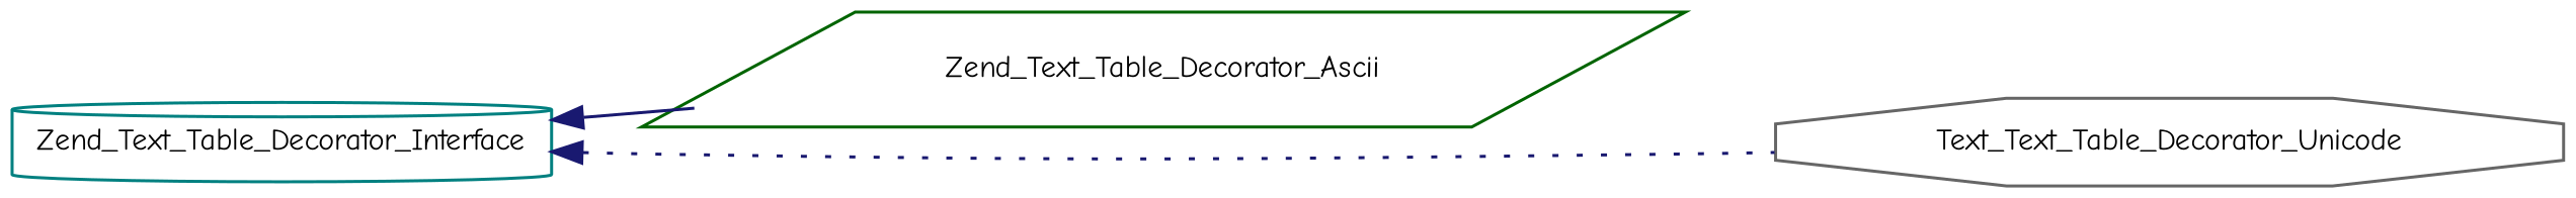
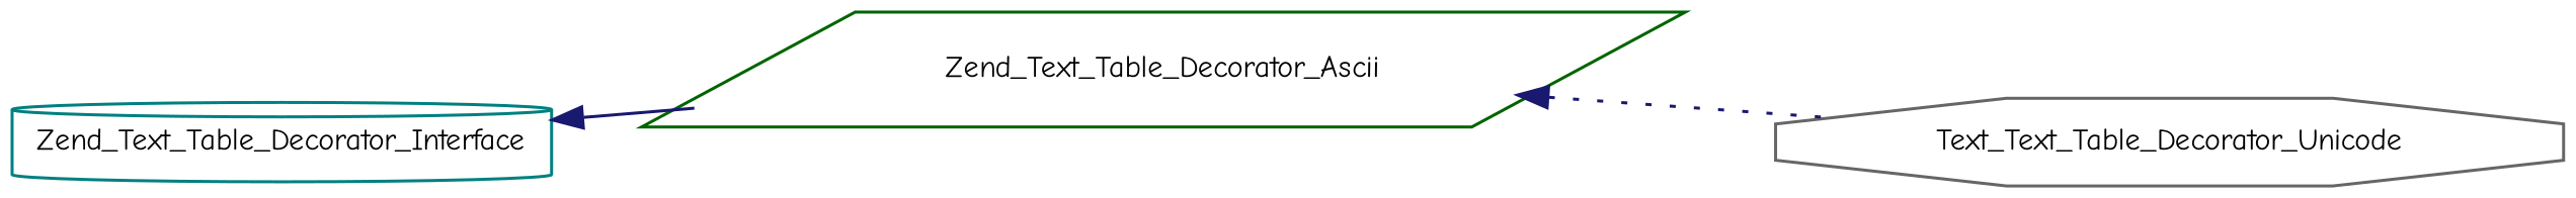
  digraph {
    fontname="Comic Neue"
    rankdir=LR
    node [fillcolor=white fontname="Comic Neue" fontsize=10 style=filled]
    edge [color=midnightblue dir=back fontname="Comic Neue" fontsize=10 labelfontname=Helvetica labelfontsize=10]
    n1 [color=teal height=0.2 label=Zend_Text_Table_Decorator_Interface shape=cylinder width=0.4]
    n2 [color=darkgreen height=0.2 label=Zend_Text_Table_Decorator_Ascii shape=parallelogram width=0.4]
    n3 [color=gray40 height=0.2 label=Text_Text_Table_Decorator_Unicode shape=octagon width=0.4]
    n1 -> n2 [style=solid]
-   n1 -> n3 [style=dotted]
+   n2 -> n3 [style=dotted]
  }
